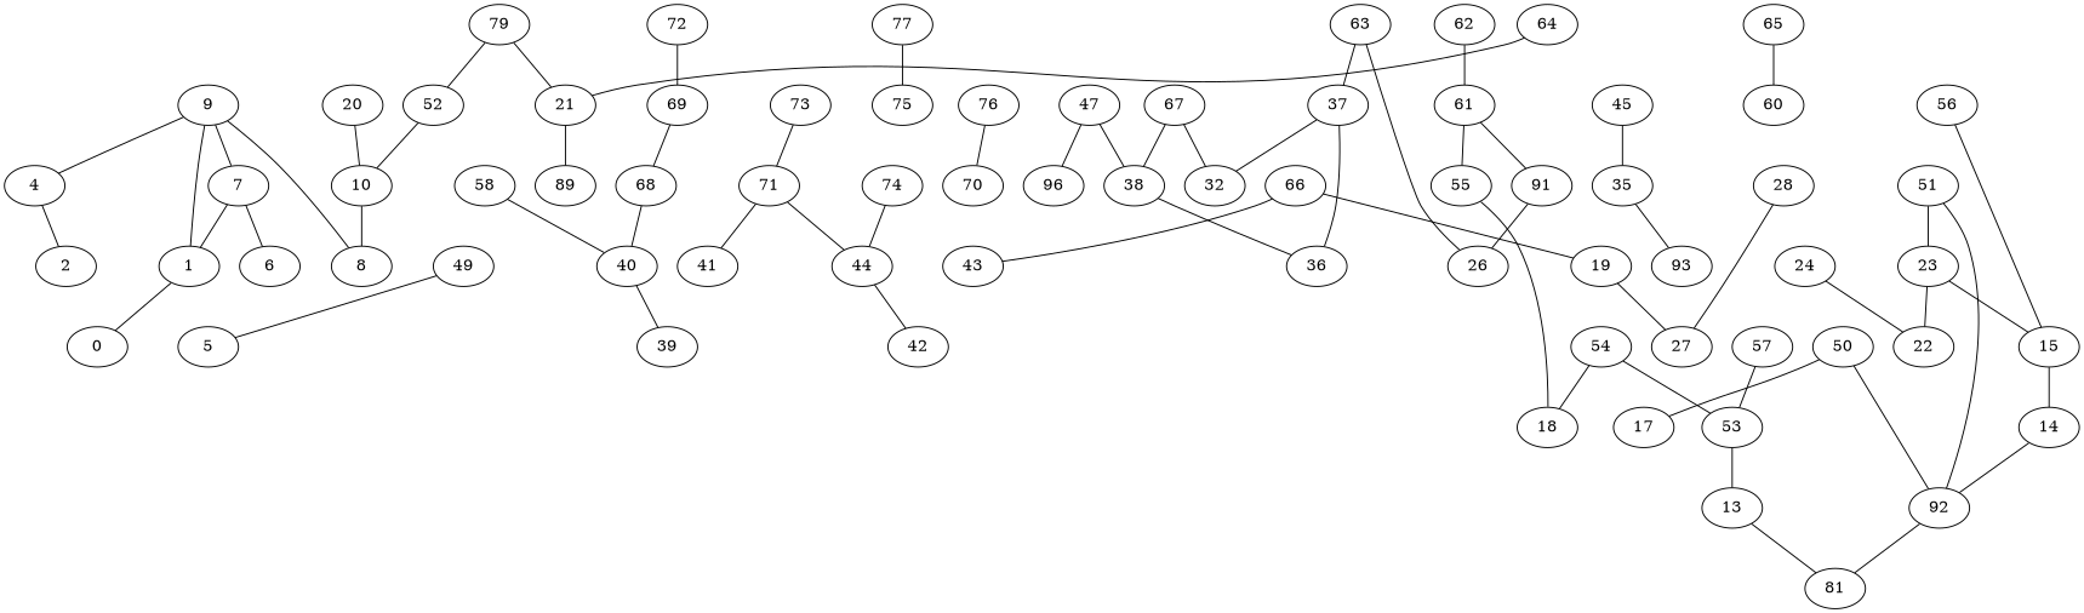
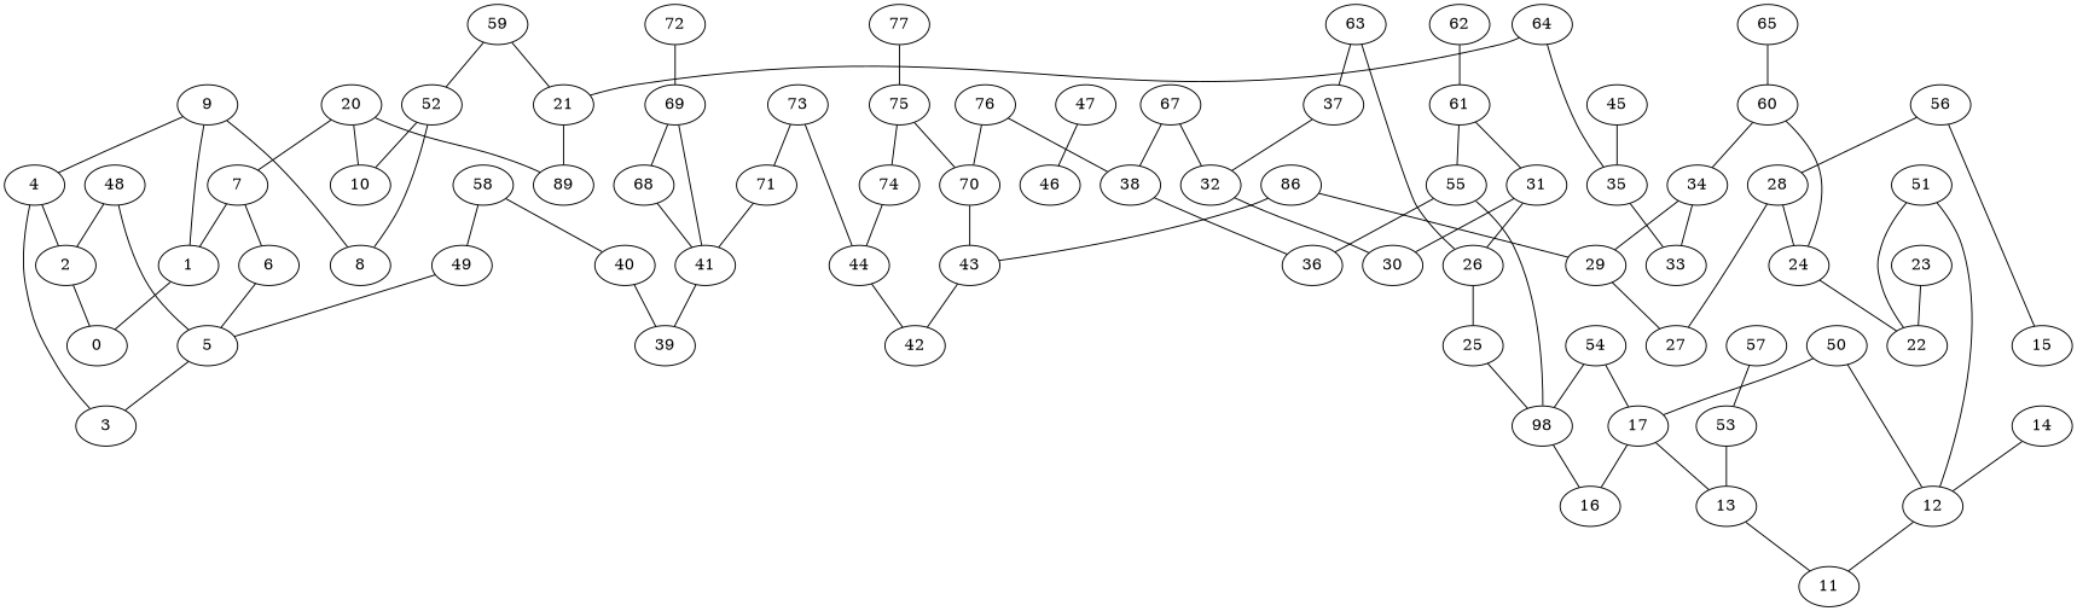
  graph {
    1
    0
    2
    4
+   3
    5
    6
    7
    9
    8
    10
-   12 [label=92]
-   11 [label=81]
+   12
+   11
    13
    14
    15
    17
-   18
+   16
+   18 [label=98]
    20
    n21 [label=89]
    21
    23
    22
    24
+   25
    26
    28
    27
-   29 [label=19]
-   31 [label=91]
+   29
+   31
+   30
    32
-   33 [label=93]
+   34
+   33
    35
    37
    36
    38
    40
    39
    41
    43
    42
    44
    45
    47
-   46 [label=96]
+   46
+   48
    49
    50
    51
    52
    53
    54
    55
    56
    57
    58
-   59 [label=79]
+   59
    60
    61
    62
    63
    64
    65
-   66
+   66 [label=86]
    67
    68
    69
    70
    71
    72
    73
    74
    75
    76
    77
    1 -- 0
+   2 -- 0
    4 -- 2
+   4 -- 3
+   5 -- 3
+   6 -- 5
    7 -- 1
    7 -- 6
    9 -- 1
    9 -- 4
    9 -- 8
-   10 -- 8
+   52 -- 8
    12 -- 11
    13 -- 11
    14 -- 12
-   15 -- 14
-   9 -- 7
+   17 -- 13
+   17 -- 16
+   18 -- 16
+   20 -- 7
    20 -- 10
+   20 -- n21
    21 -- n21
-   23 -- 15
    23 -- 22
    24 -- 22
+   25 -- 18
+   26 -- 25
+   28 -- 24
    28 -- 27
    29 -- 27
    31 -- 26
+   31 -- 30
+   32 -- 30
+   34 -- 29
+   34 -- 33
    35 -- 33
    37 -- 32
-   37 -- 36
+   55 -- 36
    38 -- 36
    40 -- 39
+   41 -- 39
+   43 -- 42
    44 -- 42
    45 -- 35
-   47 -- 38
+   76 -- 38
    47 -- 46
+   48 -- 2
+   48 -- 5
    49 -- 5
    50 -- 12
    50 -- 17
    51 -- 12
-   51 -- 23
+   51 -- 22
    52 -- 10
    53 -- 13
    54 -- 18
-   54 -- 53
+   54 -- 17
    55 -- 18
    56 -- 15
+   56 -- 28
    57 -- 53
    58 -- 40
+   58 -- 49
    59 -- 21
    59 -- 52
+   60 -- 24
+   60 -- 34
    61 -- 31
    61 -- 55
    62 -- 61
    63 -- 26
    63 -- 37
    64 -- 21
+   64 -- 35
    65 -- 60
    66 -- 29
    66 -- 43
    67 -- 32
    67 -- 38
-   68 -- 40
+   68 -- 41
+   69 -- 41
    69 -- 68
+   70 -- 43
    71 -- 41
    72 -- 69
-   71 -- 44
+   73 -- 44
    73 -- 71
    74 -- 44
+   75 -- 70
+   75 -- 74
    76 -- 70
    77 -- 75
  }
